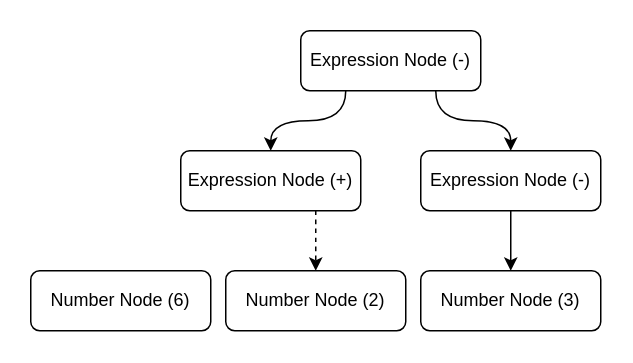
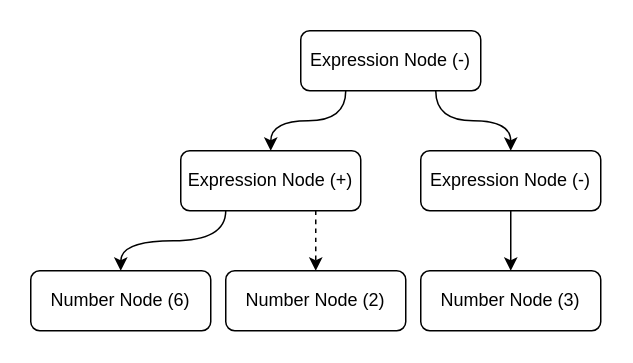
  <mxCell id="0" />
  <mxCell id="1" parent="0" />
  <mxCell id="2" value="" style="group" vertex="1" connectable="0" parent="1"><mxGeometry x="20" y="20" width="380" height="200" as="geometry" /></mxCell>
  <mxCell id="3" value="Expression Node (-)" style="rounded=1;whiteSpace=wrap;html=1;" parent="2" vertex="1"><mxGeometry x="180" width="120" height="40" as="geometry" /></mxCell>
  <mxCell id="4" value="Expression Node (+)" style="rounded=1;whiteSpace=wrap;html=1;" parent="2" vertex="1"><mxGeometry x="100" y="80" width="120" height="40" as="geometry" /></mxCell>
  <mxCell id="5" style="edgeStyle=orthogonalEdgeStyle;rounded=0;orthogonalLoop=1;jettySize=auto;html=1;exitX=0.25;exitY=1;exitDx=0;exitDy=0;entryX=0.5;entryY=0;entryDx=0;entryDy=0;curved=1;" parent="2" source="3" target="4" edge="1"><mxGeometry relative="1" as="geometry" /></mxCell>
  <mxCell id="6" value="Expression Node (-)" style="rounded=1;whiteSpace=wrap;html=1;" parent="2" vertex="1"><mxGeometry x="260" y="80" width="120" height="40" as="geometry" /></mxCell>
  <mxCell id="7" style="edgeStyle=orthogonalEdgeStyle;rounded=0;orthogonalLoop=1;jettySize=auto;html=1;exitX=0.75;exitY=1;exitDx=0;exitDy=0;entryX=0.5;entryY=0;entryDx=0;entryDy=0;curved=1;" parent="2" source="3" target="6" edge="1"><mxGeometry relative="1" as="geometry" /></mxCell>
  <mxCell id="8" value="Number Node (6)" style="rounded=1;whiteSpace=wrap;html=1;" parent="2" vertex="1"><mxGeometry y="160" width="120" height="40" as="geometry" /></mxCell>
+ <mxCell id="9" style="edgeStyle=orthogonalEdgeStyle;rounded=0;orthogonalLoop=1;jettySize=auto;html=1;exitX=0.25;exitY=1;exitDx=0;exitDy=0;entryX=0.5;entryY=0;entryDx=0;entryDy=0;curved=1;" parent="2" source="4" target="8" edge="1"><mxGeometry relative="1" as="geometry" /></mxCell>
  <mxCell id="10" value="Number&amp;nbsp;Node (2)" style="rounded=1;whiteSpace=wrap;html=1;" parent="2" vertex="1"><mxGeometry x="130" y="160" width="120" height="40" as="geometry" /></mxCell>
  <mxCell id="11" style="edgeStyle=orthogonalEdgeStyle;rounded=0;orthogonalLoop=1;jettySize=auto;html=1;exitX=0.75;exitY=1;exitDx=0;exitDy=0;entryX=0.5;entryY=0;entryDx=0;entryDy=0;curved=1;dashed=1;" parent="2" source="4" target="10" edge="1"><mxGeometry relative="1" as="geometry" /></mxCell>
  <mxCell id="12" value="Number&amp;nbsp;Node (3)" style="rounded=1;whiteSpace=wrap;html=1;" parent="2" vertex="1"><mxGeometry x="260" y="160" width="120" height="40" as="geometry" /></mxCell>
  <mxCell id="13" style="edgeStyle=orthogonalEdgeStyle;rounded=0;orthogonalLoop=1;jettySize=auto;html=1;exitX=0.5;exitY=1;exitDx=0;exitDy=0;entryX=0.5;entryY=0;entryDx=0;entryDy=0;curved=1;" parent="2" source="6" target="12" edge="1"><mxGeometry relative="1" as="geometry" /></mxCell>
